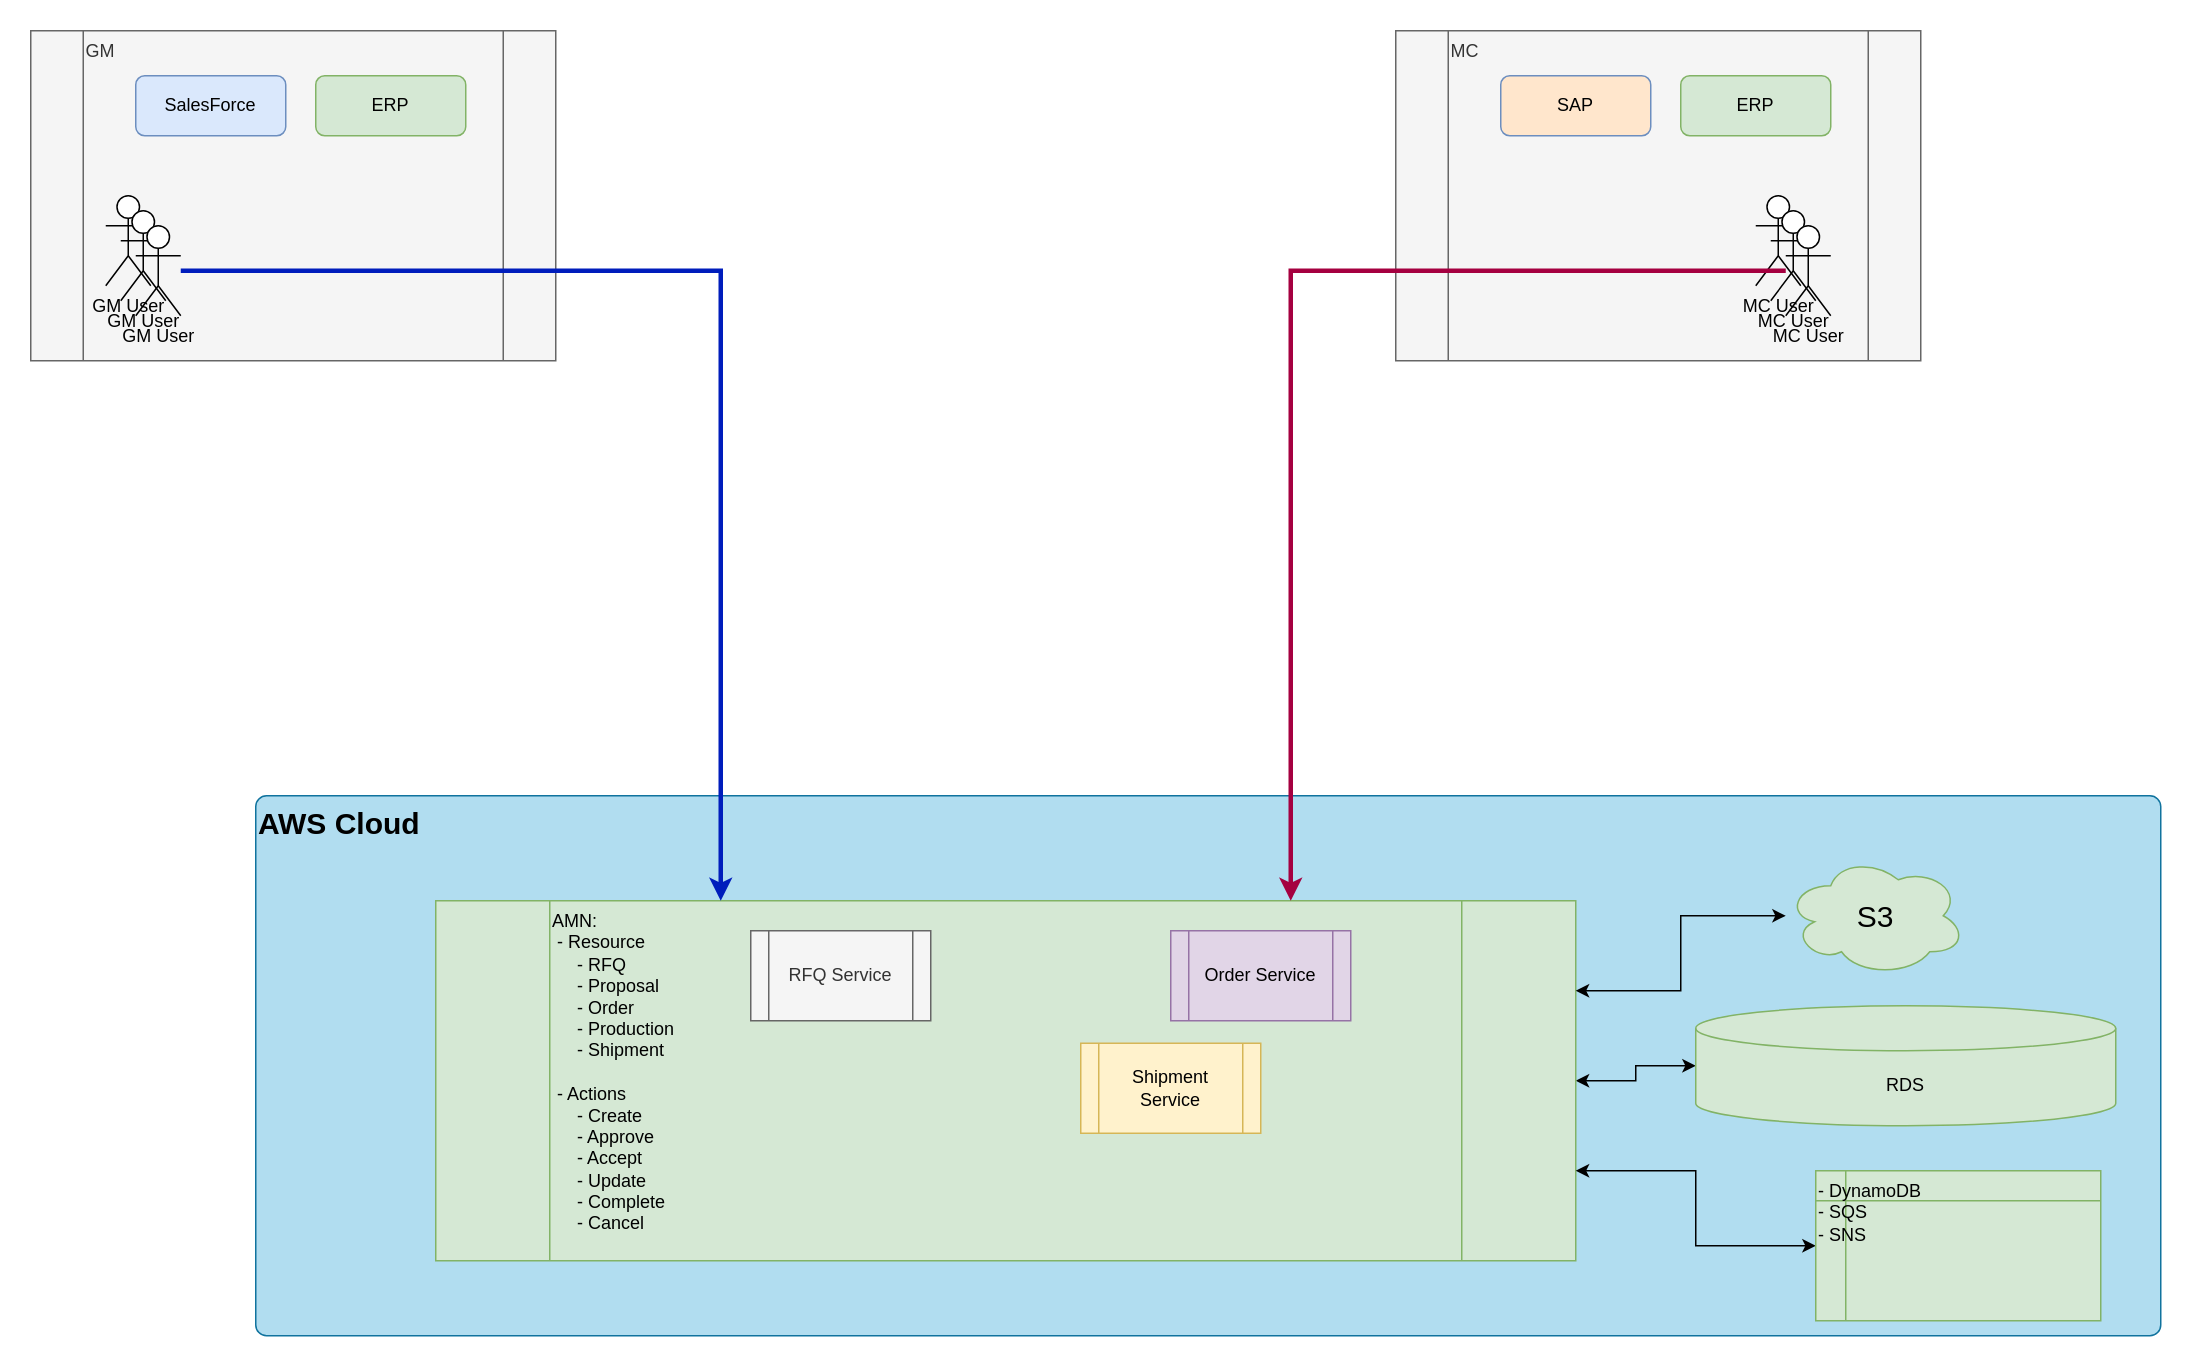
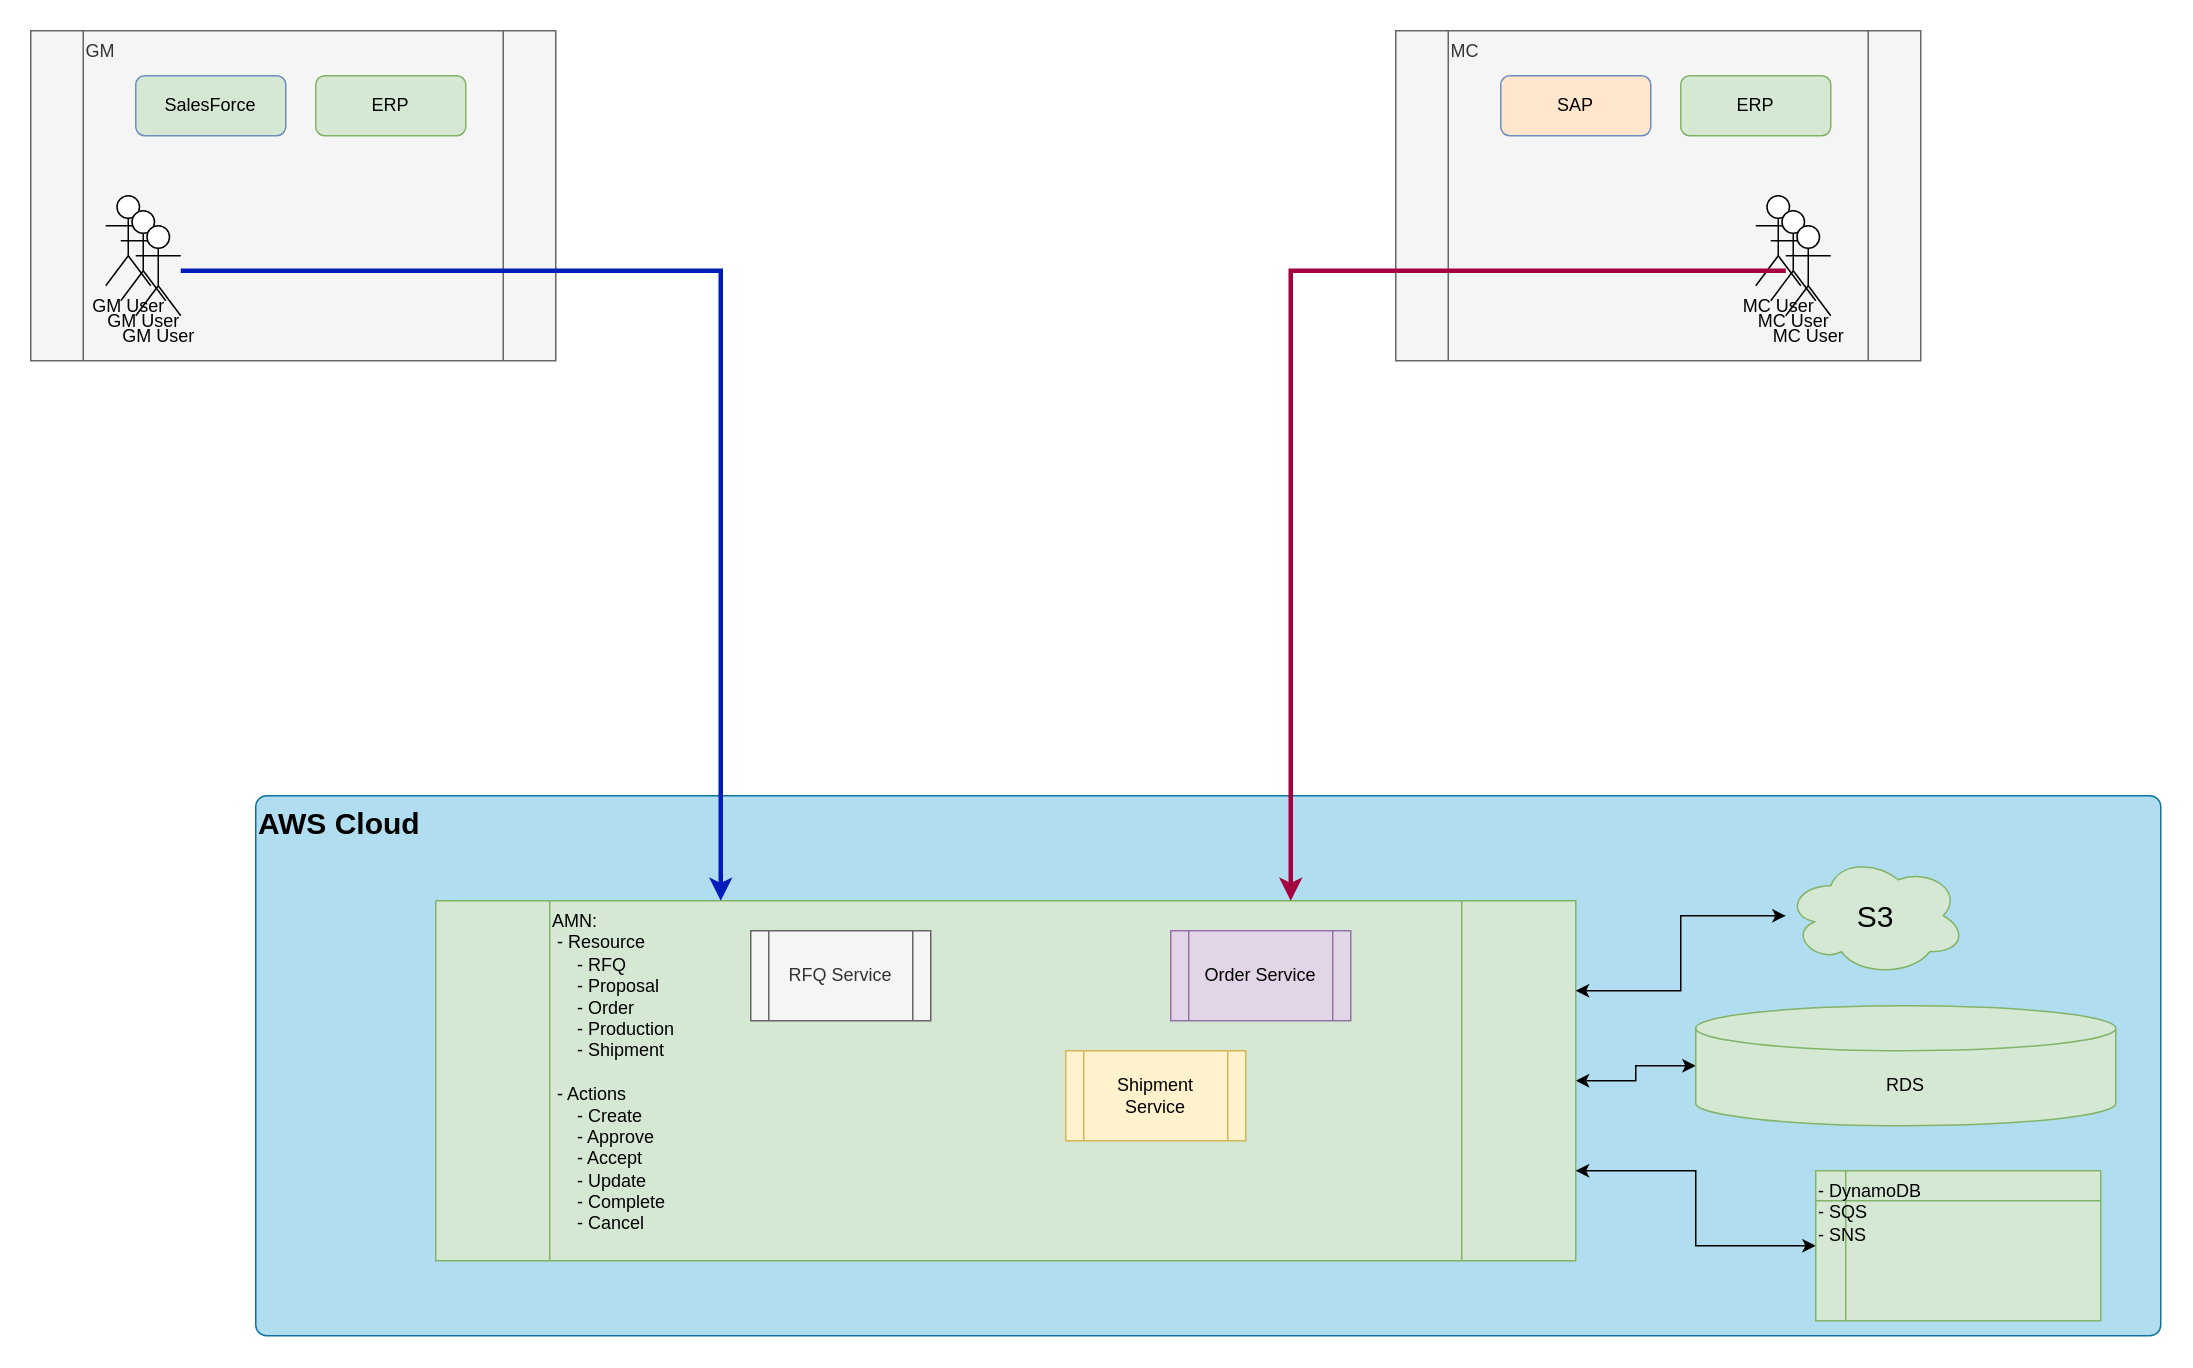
  <mxCell id="0" />
  <mxCell id="1" parent="0" />
  <mxCell id="2" value="AWS Cloud" style="rounded=1;whiteSpace=wrap;html=1;fillColor=#b1ddf0;strokeColor=#10739e;arcSize=2;fontSize=20;fontStyle=1;verticalAlign=top;align=left;" vertex="1" parent="1"><mxGeometry y="530" width="1270" height="360" as="geometry" x="170" /></mxCell>
  <mxCell id="3" style="edgeStyle=orthogonalEdgeStyle;rounded=0;orthogonalLoop=1;jettySize=auto;html=1;startArrow=classic;startFill=1;" edge="1" parent="1" source="4" target="11"><mxGeometry relative="1" as="geometry" /></mxCell>
  <mxCell id="4" value="AMN:&lt;br&gt;&amp;nbsp;- Resource&lt;br&gt;&amp;nbsp; &amp;nbsp; &amp;nbsp;- RFQ&lt;br&gt;&amp;nbsp; &amp;nbsp; &amp;nbsp;- Proposal&lt;br&gt;&amp;nbsp; &amp;nbsp; &amp;nbsp;- Order&lt;br&gt;&amp;nbsp; &amp;nbsp; &amp;nbsp;- Production&lt;br&gt;&amp;nbsp; &amp;nbsp; &amp;nbsp;- Shipment&lt;br&gt;&lt;br&gt;&amp;nbsp;- Actions&lt;br&gt;&amp;nbsp; &amp;nbsp; &amp;nbsp;- Create&lt;br&gt;&amp;nbsp; &amp;nbsp; &amp;nbsp;- Approve&lt;br&gt;&amp;nbsp; &amp;nbsp; &amp;nbsp;- Accept&lt;br&gt;&amp;nbsp; &amp;nbsp; &amp;nbsp;- Update&lt;br&gt;&amp;nbsp; &amp;nbsp; &amp;nbsp;- Complete&lt;br&gt;&amp;nbsp; &amp;nbsp; &amp;nbsp;- Cancel&lt;br&gt;" style="shape=process;whiteSpace=wrap;html=1;backgroundOutline=1;horizontal=1;verticalAlign=top;align=left;fillColor=#d5e8d4;strokeColor=#82b366;" vertex="1" parent="1"><mxGeometry x="290" y="600" width="760" height="240" as="geometry" /></mxCell>
  <mxCell id="5" value="GM" style="shape=process;whiteSpace=wrap;html=1;backgroundOutline=1;verticalAlign=top;align=left;fillColor=#f5f5f5;fontColor=#333333;strokeColor=#666666;" vertex="1" parent="1"><mxGeometry x="20" y="20" width="350" height="220" as="geometry" /></mxCell>
- <mxCell id="6" value="SalesForce" style="rounded=1;whiteSpace=wrap;html=1;fillColor=#dae8fc;strokeColor=#6c8ebf;" vertex="1" parent="1"><mxGeometry x="90" y="50" width="100" height="40" as="geometry" /></mxCell>
+ <mxCell id="6" value="SalesForce" style="rounded=1;whiteSpace=wrap;html=1;fillColor=#d5e8d4;strokeColor=#6c8ebf;" vertex="1" parent="1"><mxGeometry x="90" y="50" width="100" height="40" as="geometry" /></mxCell>
  <mxCell id="7" value="ERP" style="rounded=1;whiteSpace=wrap;html=1;fillColor=#d5e8d4;strokeColor=#82b366;" vertex="1" parent="1"><mxGeometry x="210" y="50" width="100" height="40" as="geometry" /></mxCell>
  <mxCell id="8" value="MC" style="shape=process;whiteSpace=wrap;html=1;backgroundOutline=1;verticalAlign=top;align=left;fillColor=#f5f5f5;fontColor=#333333;strokeColor=#666666;" vertex="1" parent="1"><mxGeometry x="930" y="20" width="350" height="220" as="geometry" /></mxCell>
  <mxCell id="9" value="SAP" style="rounded=1;whiteSpace=wrap;html=1;fillColor=#ffe6cc;strokeColor=#6c8ebf;" vertex="1" parent="1"><mxGeometry x="1000" y="50" width="100" height="40" as="geometry" /></mxCell>
  <mxCell id="10" value="ERP" style="rounded=1;whiteSpace=wrap;html=1;fillColor=#d5e8d4;strokeColor=#82b366;" vertex="1" parent="1"><mxGeometry x="1120" y="50" width="100" height="40" as="geometry" /></mxCell>
  <mxCell id="11" value="RDS" style="shape=cylinder3;whiteSpace=wrap;html=1;boundedLbl=1;backgroundOutline=1;size=15;fillColor=#d5e8d4;strokeColor=#82b366;" vertex="1" parent="1"><mxGeometry x="1130" y="670" width="280" height="80" as="geometry" /></mxCell>
  <mxCell id="12" value="RFQ Service" style="shape=process;whiteSpace=wrap;html=1;backgroundOutline=1;fillColor=#f5f5f5;fontColor=#333333;strokeColor=#666666;" vertex="1" parent="1"><mxGeometry x="500" y="620" width="120" height="60" as="geometry" /></mxCell>
  <mxCell id="13" value="Order Service" style="shape=process;whiteSpace=wrap;html=1;backgroundOutline=1;fillColor=#e1d5e7;strokeColor=#9673a6;" vertex="1" parent="1"><mxGeometry x="780" y="620" width="120" height="60" as="geometry" /></mxCell>
- <mxCell id="14" value="Shipment Service" style="shape=process;whiteSpace=wrap;html=1;backgroundOutline=1;fillColor=#fff2cc;strokeColor=#d6b656;" vertex="1" parent="1"><mxGeometry x="720" y="695" width="120" height="60" as="geometry" /></mxCell>
+ <mxCell id="14" value="Shipment Service" style="shape=process;whiteSpace=wrap;html=1;backgroundOutline=1;fillColor=#fff2cc;strokeColor=#d6b656;" vertex="1" parent="1"><mxGeometry x="710" y="700" width="120" height="60" as="geometry" /></mxCell>
  <mxCell id="15" style="edgeStyle=orthogonalEdgeStyle;rounded=0;orthogonalLoop=1;jettySize=auto;html=1;entryX=1;entryY=0.25;entryDx=0;entryDy=0;fontSize=20;startArrow=classic;startFill=1;" edge="1" parent="1" source="16" target="4"><mxGeometry relative="1" as="geometry" /></mxCell>
  <mxCell id="16" value="S3" style="ellipse;shape=cloud;whiteSpace=wrap;html=1;fontSize=20;fillColor=#d5e8d4;strokeColor=#82b366;" vertex="1" parent="1"><mxGeometry x="1190" y="570" width="120" height="80" as="geometry" /></mxCell>
  <mxCell id="17" style="edgeStyle=orthogonalEdgeStyle;rounded=0;orthogonalLoop=1;jettySize=auto;html=1;exitX=0;exitY=0.5;exitDx=0;exitDy=0;entryX=1;entryY=0.75;entryDx=0;entryDy=0;fontSize=12;startArrow=classic;startFill=1;" edge="1" parent="1" source="18" target="4"><mxGeometry relative="1" as="geometry" /></mxCell>
  <mxCell id="18" value="- DynamoDB&lt;br style=&quot;font-size: 12px;&quot;&gt;- SQS&lt;br style=&quot;font-size: 12px;&quot;&gt;- SNS" style="shape=internalStorage;whiteSpace=wrap;html=1;backgroundOutline=1;fontSize=12;verticalAlign=top;align=left;fillColor=#d5e8d4;strokeColor=#82b366;" vertex="1" parent="1"><mxGeometry x="1210" y="780" width="190" height="100" as="geometry" /></mxCell>
  <mxCell id="19" value="GM User" style="shape=umlActor;verticalLabelPosition=bottom;verticalAlign=top;html=1;outlineConnect=0;" vertex="1" parent="1"><mxGeometry x="70" y="130" width="30" height="60" as="geometry" /></mxCell>
  <mxCell id="20" value="GM User" style="shape=umlActor;verticalLabelPosition=bottom;verticalAlign=top;html=1;outlineConnect=0;" vertex="1" parent="1"><mxGeometry x="80" y="140" width="30" height="60" as="geometry" /></mxCell>
  <mxCell id="21" value="GM User" style="shape=umlActor;verticalLabelPosition=bottom;verticalAlign=top;html=1;outlineConnect=0;" vertex="1" parent="1"><mxGeometry x="90" y="150" width="30" height="60" as="geometry" /></mxCell>
  <mxCell id="22" style="edgeStyle=orthogonalEdgeStyle;rounded=0;orthogonalLoop=1;jettySize=auto;html=1;entryX=0.25;entryY=0;entryDx=0;entryDy=0;strokeWidth=3;fillColor=#0050ef;strokeColor=#001DBC;" edge="1" parent="1" source="21" target="4"><mxGeometry relative="1" as="geometry" /></mxCell>
  <mxCell id="23" value="MC User" style="shape=umlActor;verticalLabelPosition=bottom;verticalAlign=top;html=1;outlineConnect=0;" vertex="1" parent="1"><mxGeometry x="1170" y="130" width="30" height="60" as="geometry" /></mxCell>
  <mxCell id="24" value="MC User" style="shape=umlActor;verticalLabelPosition=bottom;verticalAlign=top;html=1;outlineConnect=0;" vertex="1" parent="1"><mxGeometry x="1180" y="140" width="30" height="60" as="geometry" /></mxCell>
  <mxCell id="25" value="MC User" style="shape=umlActor;verticalLabelPosition=bottom;verticalAlign=top;html=1;outlineConnect=0;" vertex="1" parent="1"><mxGeometry x="1190" y="150" width="30" height="60" as="geometry" /></mxCell>
  <mxCell id="26" style="edgeStyle=orthogonalEdgeStyle;rounded=0;orthogonalLoop=1;jettySize=auto;html=1;entryX=0.75;entryY=0;entryDx=0;entryDy=0;strokeWidth=3;fillColor=#d80073;strokeColor=#A50040;" edge="1" parent="1" source="25" target="4"><mxGeometry relative="1" as="geometry"><Array as="points"><mxPoint x="860" y="180" /></Array></mxGeometry></mxCell>
